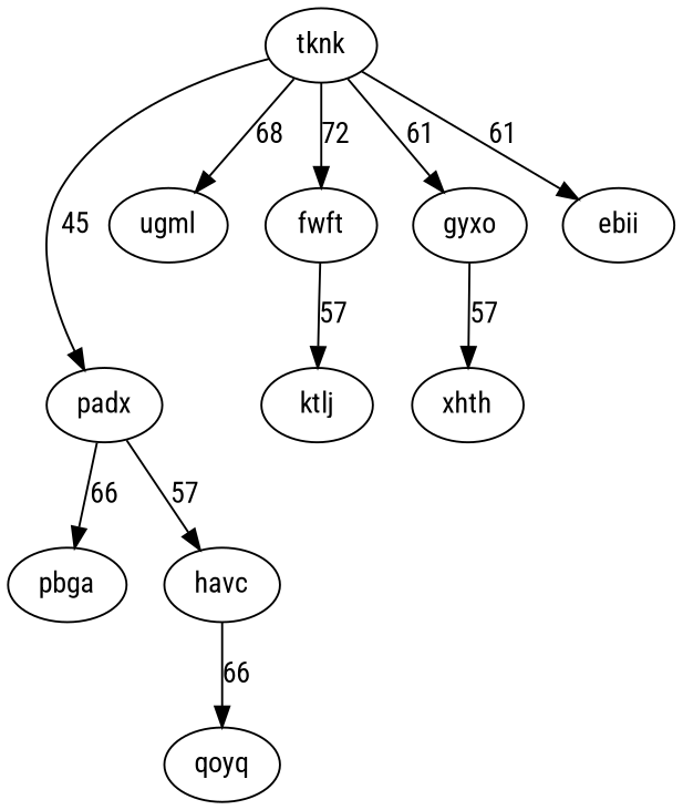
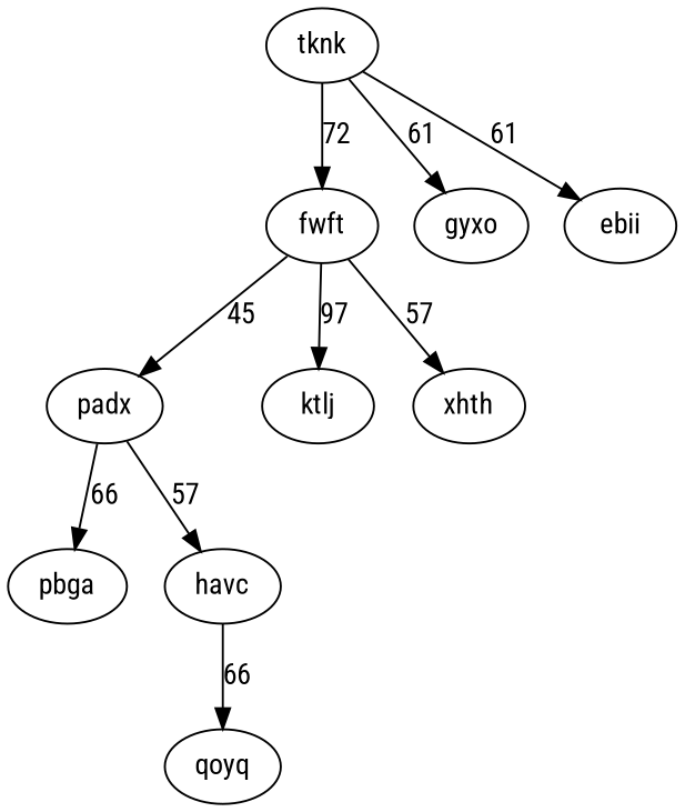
  digraph {
    fontname="Roboto Condensed"
    node [fontname="Roboto Condensed"]
    edge [fontname="Roboto Condensed"]
    padx
    pbga
    havc
    qoyq
    tknk
-   ugml
    fwft
    gyxo
    ebii
    ktlj
    xhth
    padx -> pbga [label=66]
    padx -> havc [label=57]
    havc -> qoyq [label=66]
-   tknk -> padx [label=45]
-   tknk -> ugml [label=68]
+   fwft -> padx [label=45]
    tknk -> fwft [label=72]
    tknk -> gyxo [label=61]
    tknk -> ebii [label=61]
-   fwft -> ktlj [label=57]
-   gyxo -> xhth [label=57]
+   fwft -> ktlj [label=97]
+   fwft -> xhth [label=57]
  }
